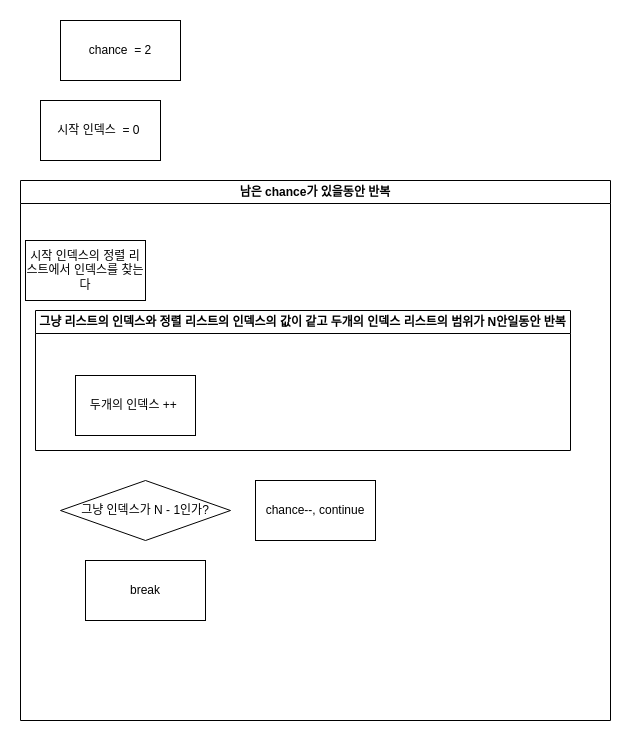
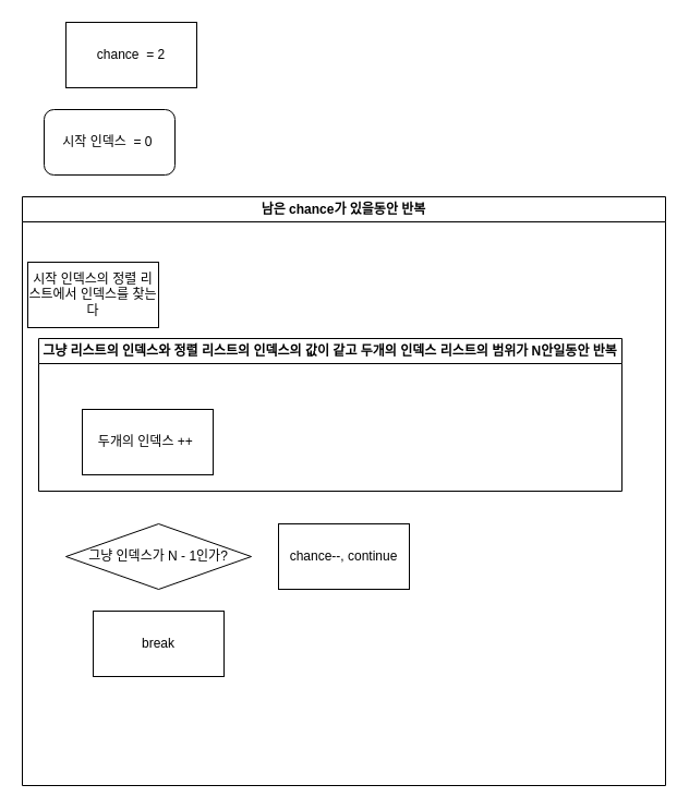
  <mxCell id="0" />
  <mxCell id="1" parent="0" />
  <mxCell id="2" value="chance&amp;nbsp; = 2" style="rounded=0;whiteSpace=wrap;html=1;" vertex="1" parent="1"><mxGeometry x="60" y="20" width="120" height="60" as="geometry" /></mxCell>
  <mxCell id="3" value="남은 chance가 있을동안 반복" style="swimlane;whiteSpace=wrap;html=1;" vertex="1" parent="1"><mxGeometry x="20" y="180" width="590" height="540" as="geometry" /></mxCell>
  <mxCell id="4" value="시작 인덱스의 정렬 리스트에서 인덱스를 찾는다" style="rounded=0;whiteSpace=wrap;html=1;" vertex="1" parent="3"><mxGeometry x="5" y="60" width="120" height="60" as="geometry" /></mxCell>
  <mxCell id="5" value="그냥 리스트의 인덱스와 정렬 리스트의 인덱스의 값이 같고 두개의 인덱스 리스트의 범위가 N안일동안 반복" style="swimlane;whiteSpace=wrap;html=1;" vertex="1" parent="3"><mxGeometry x="15" y="130" width="535" height="140" as="geometry" /></mxCell>
  <mxCell id="6" value="두개의 인덱스 ++&amp;nbsp;" style="rounded=0;whiteSpace=wrap;html=1;" vertex="1" parent="5"><mxGeometry x="40" y="65" width="120" height="60" as="geometry" /></mxCell>
  <mxCell id="7" value="그냥 인덱스가 N - 1인가?" style="rounded=0;whiteSpace=wrap;html=1;shape=rhombus;perimeter=rhombusPerimeter;" vertex="1" parent="3"><mxGeometry x="40" y="300" width="170" height="60" as="geometry" /></mxCell>
  <mxCell id="8" value="break" style="rounded=0;whiteSpace=wrap;html=1;" vertex="1" parent="3"><mxGeometry x="65" y="380" width="120" height="60" as="geometry" /></mxCell>
  <mxCell id="9" value="chance--, continue" style="rounded=0;whiteSpace=wrap;html=1;" vertex="1" parent="3"><mxGeometry x="235" y="300" width="120" height="60" as="geometry" /></mxCell>
- <mxCell id="10" value="시작 인덱스&amp;nbsp; = 0&amp;nbsp;" style="rounded=0;whiteSpace=wrap;html=1;" vertex="1" parent="1"><mxGeometry x="40" y="100" width="120" height="60" as="geometry" /></mxCell>
+ <mxCell id="10" value="시작 인덱스&amp;nbsp; = 0&amp;nbsp;" style="whiteSpace=wrap;html=1;rounded=1;" vertex="1" parent="1"><mxGeometry x="40" y="100" width="120" height="60" as="geometry" /></mxCell>
